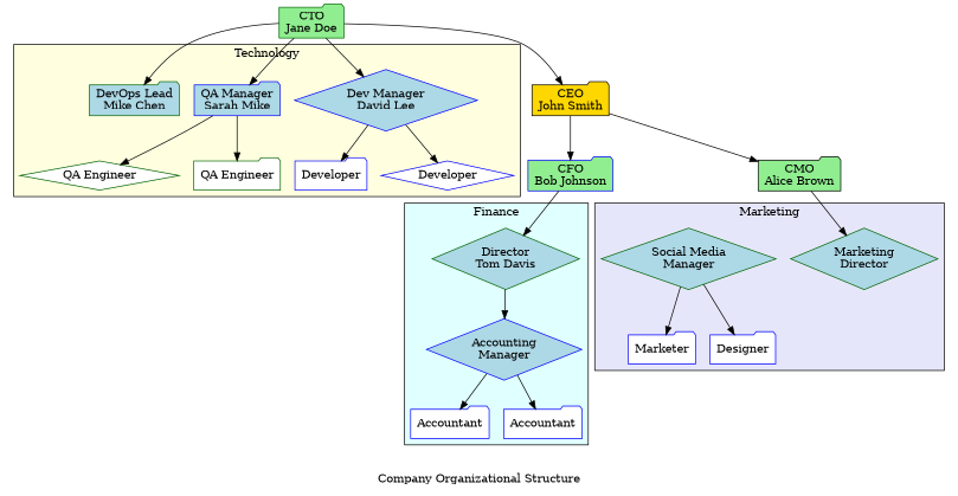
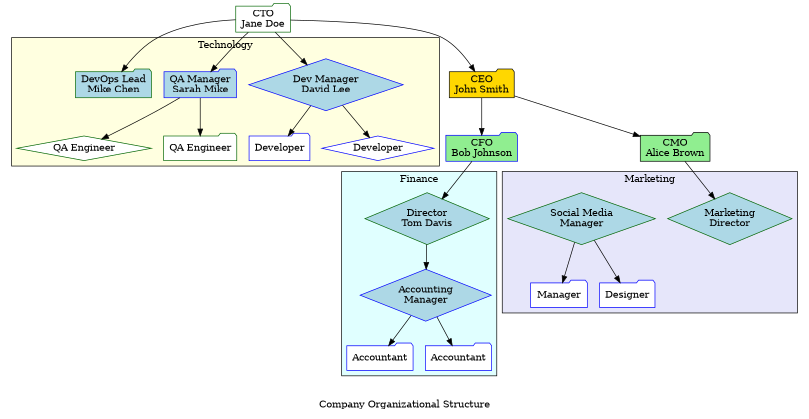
  digraph {
    label="Company Organizational Structure"
    rankdir=TB
    node [color=blue fillcolor=white shape=folder style=filled]
    n1 [fillcolor=lightblue label="Dev Manager\nDavid Lee" shape=diamond]
    n2 [fillcolor=lightblue label="QA Manager\nSarah Mike"]
    n3 [color=darkgreen fillcolor=lightblue label="DevOps Lead\nMike Chen"]
    n4 [label=Developer]
    n5 [label=Developer shape=diamond]
    n6 [color=darkgreen label="QA Engineer" shape=diamond]
    n7 [color=darkgreen label="QA Engineer"]
    n8 [color=darkgreen fillcolor=lightblue label="Director\nTom Davis" shape=diamond]
    n9 [fillcolor=lightblue label="Accounting\nManager" shape=diamond]
    n10 [label=Accountant]
    n11 [label=Accountant]
    n12 [color=darkgreen fillcolor=lightblue label="Marketing\nDirector" shape=diamond]
    n13 [color=darkgreen fillcolor=lightblue label="Social Media\nManager" shape=diamond]
-   n14 [label=Marketer]
+   n14 [label=Manager]
    n15 [label=Designer]
    n16 [color=black fillcolor=gold label="CEO\nJohn Smith"]
    n17 [fillcolor=lightgreen label="CFO\nBob Johnson"]
    n18 [color=black fillcolor=lightgreen label="CMO\nAlice Brown"]
-   n19 [color=darkgreen fillcolor=lightgreen label="CTO\nJane Doe"]
+   n19 [color=darkgreen label="CTO\nJane Doe"]
    subgraph cluster_1 {
      fillcolor=lightyellow
      label=Technology
      style=filled
      n1
      n2
      n3
      n4
      n5
      n6
      n7
    }
    subgraph cluster_2 {
      fillcolor=lightcyan
      label=Finance
      style=filled
      n8
      n9
      n10
      n11
    }
    subgraph cluster_3 {
      fillcolor=lavender
      label=Marketing
      style=filled
      n12
      n13
      n14
      n15
    }
    n1 -> n4
    n1 -> n5
    n2 -> n6
    n2 -> n7
    n8 -> n9
    n9 -> n10
    n9 -> n11
    n13 -> n14
    n13 -> n15
    n16 -> n17
    n16 -> n18
    n17 -> n8
    n18 -> n12
    n19 -> n1
    n19 -> n2
    n19 -> n3
    n19 -> n16
  }
